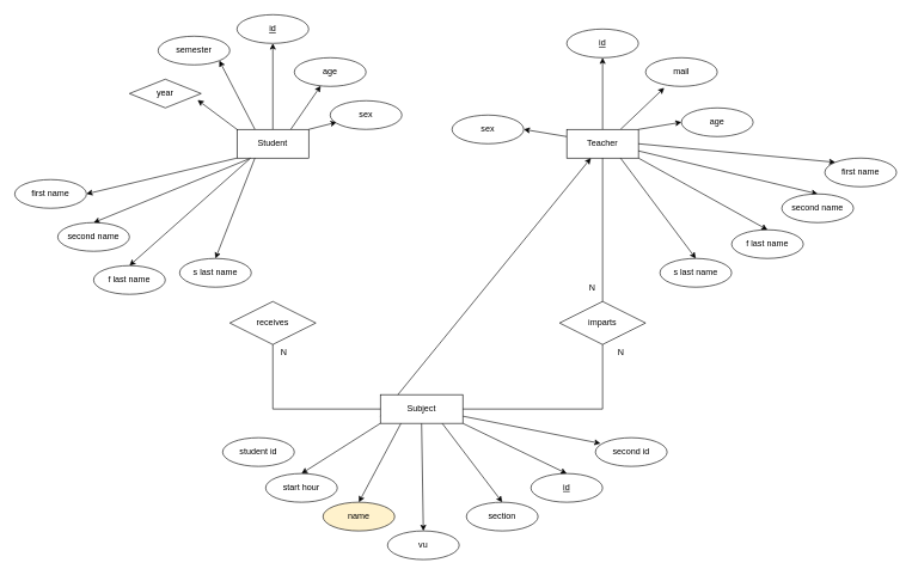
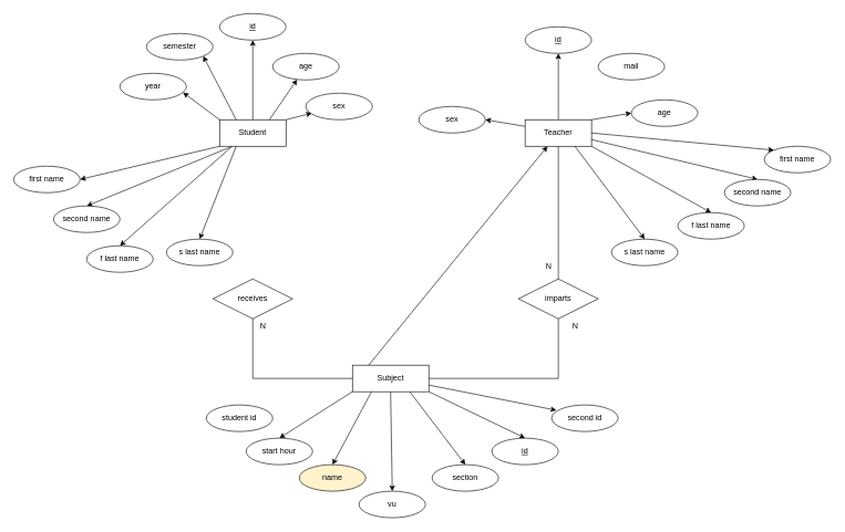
  <mxCell id="0" />
  <mxCell id="1" parent="0" />
  <mxCell id="2" style="rounded=0;orthogonalLoop=1;jettySize=auto;html=1;exitX=1;exitY=0;exitDx=0;exitDy=0;entryX=0.09;entryY=0.75;entryDx=0;entryDy=0;entryPerimeter=0;" parent="1" source="7" target="21" edge="1"><mxGeometry relative="1" as="geometry" /></mxCell>
  <mxCell id="3" style="edgeStyle=none;rounded=0;orthogonalLoop=1;jettySize=auto;html=1;exitX=0.75;exitY=0;exitDx=0;exitDy=0;" parent="1" source="7" target="22" edge="1"><mxGeometry relative="1" as="geometry" /></mxCell>
  <mxCell id="4" style="edgeStyle=none;rounded=0;orthogonalLoop=1;jettySize=auto;html=1;exitX=0.5;exitY=0;exitDx=0;exitDy=0;entryX=0.5;entryY=1;entryDx=0;entryDy=0;" parent="1" source="7" target="23" edge="1"><mxGeometry relative="1" as="geometry" /></mxCell>
  <mxCell id="5" style="edgeStyle=none;rounded=0;orthogonalLoop=1;jettySize=auto;html=1;exitX=0.25;exitY=0;exitDx=0;exitDy=0;entryX=1;entryY=1;entryDx=0;entryDy=0;" parent="1" source="7" target="24" edge="1"><mxGeometry relative="1" as="geometry" /></mxCell>
  <mxCell id="6" style="edgeStyle=none;rounded=0;orthogonalLoop=1;jettySize=auto;html=1;exitX=0;exitY=0;exitDx=0;exitDy=0;entryX=0.95;entryY=0.725;entryDx=0;entryDy=0;entryPerimeter=0;" parent="1" source="7" target="25" edge="1"><mxGeometry relative="1" as="geometry" /></mxCell>
  <mxCell id="7" value="Student" style="whiteSpace=wrap;html=1;align=center;" parent="1" vertex="1"><mxGeometry x="330" y="180" width="100" height="40" as="geometry" /></mxCell>
  <mxCell id="8" style="edgeStyle=none;rounded=0;orthogonalLoop=1;jettySize=auto;html=1;exitX=0;exitY=0.25;exitDx=0;exitDy=0;entryX=1;entryY=0.5;entryDx=0;entryDy=0;" parent="1" source="12" target="37" edge="1"><mxGeometry relative="1" as="geometry" /></mxCell>
  <mxCell id="9" style="edgeStyle=none;rounded=0;orthogonalLoop=1;jettySize=auto;html=1;exitX=0.5;exitY=0;exitDx=0;exitDy=0;entryX=0.5;entryY=1;entryDx=0;entryDy=0;" parent="1" source="12" target="34" edge="1"><mxGeometry relative="1" as="geometry" /></mxCell>
- <mxCell id="10" style="edgeStyle=none;rounded=0;orthogonalLoop=1;jettySize=auto;html=1;exitX=0.75;exitY=0;exitDx=0;exitDy=0;entryX=0.26;entryY=1.05;entryDx=0;entryDy=0;entryPerimeter=0;" parent="1" source="12" target="35" edge="1"><mxGeometry relative="1" as="geometry" /></mxCell>
  <mxCell id="11" style="edgeStyle=none;rounded=0;orthogonalLoop=1;jettySize=auto;html=1;exitX=1;exitY=0;exitDx=0;exitDy=0;entryX=0;entryY=0.5;entryDx=0;entryDy=0;" parent="1" source="12" target="36" edge="1"><mxGeometry relative="1" as="geometry" /></mxCell>
  <mxCell id="12" value="Teacher" style="whiteSpace=wrap;html=1;align=center;" parent="1" vertex="1"><mxGeometry x="790" y="180" width="100" height="40" as="geometry" /></mxCell>
  <mxCell id="13" style="edgeStyle=none;rounded=0;orthogonalLoop=1;jettySize=auto;html=1;exitX=0.5;exitY=1;exitDx=0;exitDy=0;entryX=0.5;entryY=0;entryDx=0;entryDy=0;" parent="1" source="20" target="47" edge="1"><mxGeometry relative="1" as="geometry" /></mxCell>
  <mxCell id="14" style="edgeStyle=none;rounded=0;orthogonalLoop=1;jettySize=auto;html=1;exitX=0.25;exitY=1;exitDx=0;exitDy=0;entryX=0.5;entryY=0;entryDx=0;entryDy=0;" parent="1" source="20" target="48" edge="1"><mxGeometry relative="1" as="geometry" /></mxCell>
  <mxCell id="15" style="edgeStyle=none;rounded=0;orthogonalLoop=1;jettySize=auto;html=1;exitX=0;exitY=1;exitDx=0;exitDy=0;entryX=0.5;entryY=0;entryDx=0;entryDy=0;" parent="1" source="20" target="50" edge="1"><mxGeometry relative="1" as="geometry" /></mxCell>
  <mxCell id="16" style="edgeStyle=none;rounded=0;orthogonalLoop=1;jettySize=auto;html=1;exitX=1;exitY=1;exitDx=0;exitDy=0;entryX=0.5;entryY=0;entryDx=0;entryDy=0;" parent="1" source="20" target="49" edge="1"><mxGeometry relative="1" as="geometry" /></mxCell>
  <mxCell id="17" style="edgeStyle=none;rounded=0;orthogonalLoop=1;jettySize=auto;html=1;exitX=0.75;exitY=1;exitDx=0;exitDy=0;entryX=0.5;entryY=0;entryDx=0;entryDy=0;" parent="1" source="20" target="46" edge="1"><mxGeometry relative="1" as="geometry" /></mxCell>
  <mxCell id="18" style="edgeStyle=none;rounded=0;orthogonalLoop=1;jettySize=auto;html=1;exitX=0;exitY=0.75;exitDx=0;exitDy=0;" parent="1" source="20" target="12" edge="1"><mxGeometry relative="1" as="geometry" /></mxCell>
  <mxCell id="19" style="edgeStyle=none;rounded=0;orthogonalLoop=1;jettySize=auto;html=1;exitX=1;exitY=0.75;exitDx=0;exitDy=0;entryX=0.07;entryY=0.2;entryDx=0;entryDy=0;entryPerimeter=0;" parent="1" source="20" target="60" edge="1"><mxGeometry relative="1" as="geometry" /></mxCell>
  <mxCell id="20" value="Subject" style="whiteSpace=wrap;html=1;align=center;" parent="1" vertex="1"><mxGeometry x="530" y="550" width="115" height="40" as="geometry" /></mxCell>
  <mxCell id="21" value="sex" style="ellipse;whiteSpace=wrap;html=1;align=center;" parent="1" vertex="1"><mxGeometry x="460" y="140" width="100" height="40" as="geometry" /></mxCell>
  <mxCell id="22" value="age" style="ellipse;whiteSpace=wrap;html=1;align=center;" parent="1" vertex="1"><mxGeometry x="410" y="80" width="100" height="40" as="geometry" /></mxCell>
  <mxCell id="23" value="id" style="ellipse;whiteSpace=wrap;html=1;align=center;fontStyle=4;" parent="1" vertex="1"><mxGeometry x="330" y="20" width="100" height="40" as="geometry" /></mxCell>
  <mxCell id="24" value="semester" style="ellipse;whiteSpace=wrap;html=1;align=center;" parent="1" vertex="1"><mxGeometry x="220" y="50" width="100" height="40" as="geometry" /></mxCell>
- <mxCell id="25" value="year" style="rhombus;whiteSpace=wrap;html=1;align=center;" parent="1" vertex="1"><mxGeometry x="180" y="110" width="100" height="40" as="geometry" /></mxCell>
+ <mxCell id="25" value="year" style="ellipse;whiteSpace=wrap;html=1;align=center;" parent="1" vertex="1"><mxGeometry x="180" y="110" width="100" height="40" as="geometry" /></mxCell>
  <mxCell id="26" style="edgeStyle=none;rounded=0;orthogonalLoop=1;jettySize=auto;html=1;exitX=0.25;exitY=1;exitDx=0;exitDy=0;entryX=0.5;entryY=0;entryDx=0;entryDy=0;" parent="1" source="7" target="31" edge="1"><mxGeometry relative="1" as="geometry"><mxPoint x="235.355" y="294.142" as="sourcePoint" /></mxGeometry></mxCell>
  <mxCell id="27" style="edgeStyle=none;rounded=0;orthogonalLoop=1;jettySize=auto;html=1;exitX=0.19;exitY=1;exitDx=0;exitDy=0;entryX=0.5;entryY=0;entryDx=0;entryDy=0;exitPerimeter=0;" parent="1" source="7" target="30" edge="1"><mxGeometry relative="1" as="geometry"><mxPoint x="200" y="300" as="sourcePoint" /></mxGeometry></mxCell>
  <mxCell id="28" style="edgeStyle=none;rounded=0;orthogonalLoop=1;jettySize=auto;html=1;exitX=0.17;exitY=1.025;exitDx=0;exitDy=0;entryX=0.5;entryY=0;entryDx=0;entryDy=0;exitPerimeter=0;" parent="1" source="7" target="33" edge="1"><mxGeometry relative="1" as="geometry"><mxPoint x="164.645" y="294.142" as="sourcePoint" /></mxGeometry></mxCell>
  <mxCell id="29" style="edgeStyle=none;rounded=0;orthogonalLoop=1;jettySize=auto;html=1;exitX=0;exitY=1;exitDx=0;exitDy=0;entryX=1;entryY=0.5;entryDx=0;entryDy=0;" parent="1" source="7" target="32" edge="1"><mxGeometry relative="1" as="geometry"><mxPoint x="150" y="280" as="sourcePoint" /></mxGeometry></mxCell>
  <mxCell id="30" value="f last name" style="ellipse;whiteSpace=wrap;html=1;align=center;" parent="1" vertex="1"><mxGeometry x="130" y="370" width="100" height="40" as="geometry" /></mxCell>
  <mxCell id="31" value="s last name" style="ellipse;whiteSpace=wrap;html=1;align=center;" parent="1" vertex="1"><mxGeometry x="250" y="360" width="100" height="40" as="geometry" /></mxCell>
  <mxCell id="32" value="first name" style="ellipse;whiteSpace=wrap;html=1;align=center;" parent="1" vertex="1"><mxGeometry x="20" y="250" width="100" height="40" as="geometry" /></mxCell>
  <mxCell id="33" value="second name" style="ellipse;whiteSpace=wrap;html=1;align=center;" parent="1" vertex="1"><mxGeometry x="80" y="310" width="100" height="40" as="geometry" /></mxCell>
  <mxCell id="34" value="id" style="ellipse;whiteSpace=wrap;html=1;align=center;fontStyle=4;" parent="1" vertex="1"><mxGeometry x="790" y="40" width="100" height="40" as="geometry" /></mxCell>
  <mxCell id="35" value="mail" style="ellipse;whiteSpace=wrap;html=1;align=center;" parent="1" vertex="1"><mxGeometry x="900" y="80" width="100" height="40" as="geometry" /></mxCell>
  <mxCell id="36" value="age" style="ellipse;whiteSpace=wrap;html=1;align=center;" parent="1" vertex="1"><mxGeometry x="950" y="150" width="100" height="40" as="geometry" /></mxCell>
  <mxCell id="37" value="sex" style="ellipse;whiteSpace=wrap;html=1;align=center;" parent="1" vertex="1"><mxGeometry x="630" y="160" width="100" height="40" as="geometry" /></mxCell>
  <mxCell id="38" style="edgeStyle=none;rounded=0;orthogonalLoop=1;jettySize=auto;html=1;exitX=0.75;exitY=1;exitDx=0;exitDy=0;entryX=0.5;entryY=0;entryDx=0;entryDy=0;" parent="1" source="12" target="45" edge="1"><mxGeometry relative="1" as="geometry"><mxPoint x="1034.645" y="244.142" as="sourcePoint" /></mxGeometry></mxCell>
  <mxCell id="39" style="edgeStyle=none;rounded=0;orthogonalLoop=1;jettySize=auto;html=1;exitX=1;exitY=1;exitDx=0;exitDy=0;entryX=0.5;entryY=0;entryDx=0;entryDy=0;" parent="1" source="12" target="44" edge="1"><mxGeometry relative="1" as="geometry"><mxPoint x="1070" y="250" as="sourcePoint" /></mxGeometry></mxCell>
  <mxCell id="40" style="edgeStyle=none;rounded=0;orthogonalLoop=1;jettySize=auto;html=1;exitX=1;exitY=0.75;exitDx=0;exitDy=0;entryX=0.5;entryY=0;entryDx=0;entryDy=0;" parent="1" source="12" target="43" edge="1"><mxGeometry relative="1" as="geometry"><mxPoint x="1105.355" y="244.142" as="sourcePoint" /></mxGeometry></mxCell>
  <mxCell id="41" style="edgeStyle=none;rounded=0;orthogonalLoop=1;jettySize=auto;html=1;exitX=1;exitY=0.5;exitDx=0;exitDy=0;entryX=0;entryY=0;entryDx=0;entryDy=0;" parent="1" source="12" target="42" edge="1"><mxGeometry relative="1" as="geometry"><mxPoint x="1120" y="230" as="sourcePoint" /></mxGeometry></mxCell>
  <mxCell id="42" value="first name" style="ellipse;whiteSpace=wrap;html=1;align=center;" parent="1" vertex="1"><mxGeometry x="1150" y="220" width="100" height="40" as="geometry" /></mxCell>
  <mxCell id="43" value="second name" style="ellipse;whiteSpace=wrap;html=1;align=center;" parent="1" vertex="1"><mxGeometry x="1090" y="270" width="100" height="40" as="geometry" /></mxCell>
  <mxCell id="44" value="f last name" style="ellipse;whiteSpace=wrap;html=1;align=center;" parent="1" vertex="1"><mxGeometry x="1020" y="320" width="100" height="40" as="geometry" /></mxCell>
  <mxCell id="45" value="s last name" style="ellipse;whiteSpace=wrap;html=1;align=center;" parent="1" vertex="1"><mxGeometry x="920" y="360" width="100" height="40" as="geometry" /></mxCell>
  <mxCell id="46" value="section" style="ellipse;whiteSpace=wrap;html=1;align=center;" parent="1" vertex="1"><mxGeometry x="650" y="700" width="100" height="40" as="geometry" /></mxCell>
  <mxCell id="47" value="vu" style="ellipse;whiteSpace=wrap;html=1;align=center;" parent="1" vertex="1"><mxGeometry x="540" y="740" width="100" height="40" as="geometry" /></mxCell>
  <mxCell id="48" value="name" style="ellipse;whiteSpace=wrap;html=1;align=center;fillColor=#fff2cc;" parent="1" vertex="1"><mxGeometry x="450" y="700" width="100" height="40" as="geometry" /></mxCell>
  <mxCell id="49" value="id" style="ellipse;whiteSpace=wrap;html=1;align=center;fontStyle=4;" parent="1" vertex="1"><mxGeometry x="740" y="660" width="100" height="40" as="geometry" /></mxCell>
  <mxCell id="50" value="start hour" style="ellipse;whiteSpace=wrap;html=1;align=center;" parent="1" vertex="1"><mxGeometry x="370" y="660" width="100" height="40" as="geometry" /></mxCell>
  <mxCell id="51" value="receives" style="shape=rhombus;perimeter=rhombusPerimeter;whiteSpace=wrap;html=1;align=center;" parent="1" vertex="1"><mxGeometry x="320" y="420" width="120" height="60" as="geometry" /></mxCell>
  <mxCell id="52" value="imparts" style="shape=rhombus;perimeter=rhombusPerimeter;whiteSpace=wrap;html=1;align=center;" parent="1" vertex="1"><mxGeometry x="780" y="420" width="120" height="60" as="geometry" /></mxCell>
  <mxCell id="53" value="" style="endArrow=none;html=1;rounded=0;entryX=0.5;entryY=1;entryDx=0;entryDy=0;exitX=0;exitY=0.5;exitDx=0;exitDy=0;edgeStyle=orthogonalEdgeStyle;" parent="1" source="20" target="51" edge="1"><mxGeometry relative="1" as="geometry"><mxPoint x="300" y="530" as="sourcePoint" /><mxPoint x="460" y="530" as="targetPoint" /></mxGeometry></mxCell>
  <mxCell id="54" value="N" style="resizable=0;html=1;align=right;verticalAlign=bottom;" parent="53" connectable="0" vertex="1"><mxGeometry x="1" relative="1" as="geometry"><mxPoint x="20" y="20" as="offset" /></mxGeometry></mxCell>
  <mxCell id="55" value="" style="endArrow=none;html=1;rounded=0;exitX=0.5;exitY=1;exitDx=0;exitDy=0;entryX=0.5;entryY=0;entryDx=0;entryDy=0;" parent="1" source="12" target="52" edge="1"><mxGeometry relative="1" as="geometry"><mxPoint x="680" y="330" as="sourcePoint" /><mxPoint x="840" y="330" as="targetPoint" /></mxGeometry></mxCell>
  <mxCell id="56" value="N" style="resizable=0;html=1;align=right;verticalAlign=bottom;" parent="55" connectable="0" vertex="1"><mxGeometry x="1" relative="1" as="geometry"><mxPoint x="-10" y="-10" as="offset" /></mxGeometry></mxCell>
  <mxCell id="57" value="" style="endArrow=none;html=1;rounded=0;entryX=0.5;entryY=1;entryDx=0;entryDy=0;exitX=1;exitY=0.5;exitDx=0;exitDy=0;edgeStyle=orthogonalEdgeStyle;" parent="1" source="20" target="52" edge="1"><mxGeometry relative="1" as="geometry"><mxPoint x="780" y="530" as="sourcePoint" /><mxPoint x="940" y="530" as="targetPoint" /></mxGeometry></mxCell>
  <mxCell id="58" value="N" style="resizable=0;html=1;align=right;verticalAlign=bottom;" parent="57" connectable="0" vertex="1"><mxGeometry x="1" relative="1" as="geometry"><mxPoint x="30" y="20" as="offset" /></mxGeometry></mxCell>
  <mxCell id="59" value="student id" style="ellipse;whiteSpace=wrap;html=1;align=center;" parent="1" vertex="1"><mxGeometry x="310" y="610" width="100" height="40" as="geometry" /></mxCell>
  <mxCell id="60" value="second id" style="ellipse;whiteSpace=wrap;html=1;align=center;" parent="1" vertex="1"><mxGeometry x="830" y="610" width="100" height="40" as="geometry" /></mxCell>
